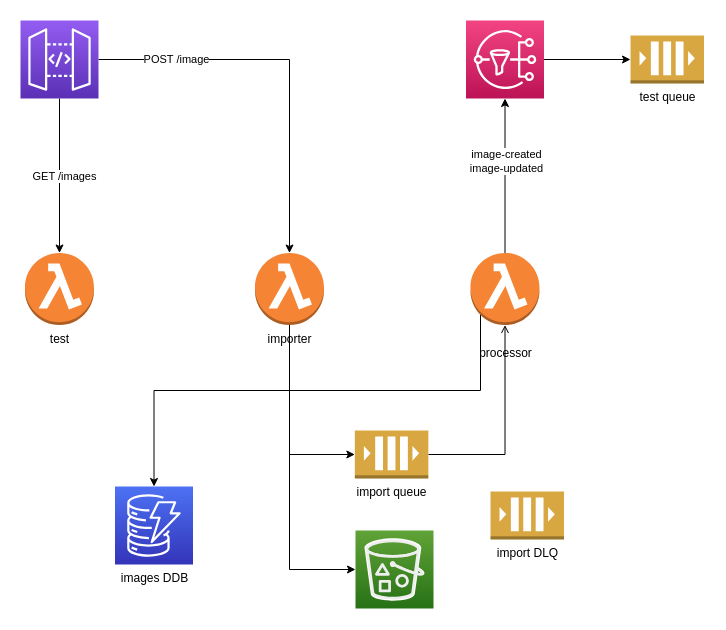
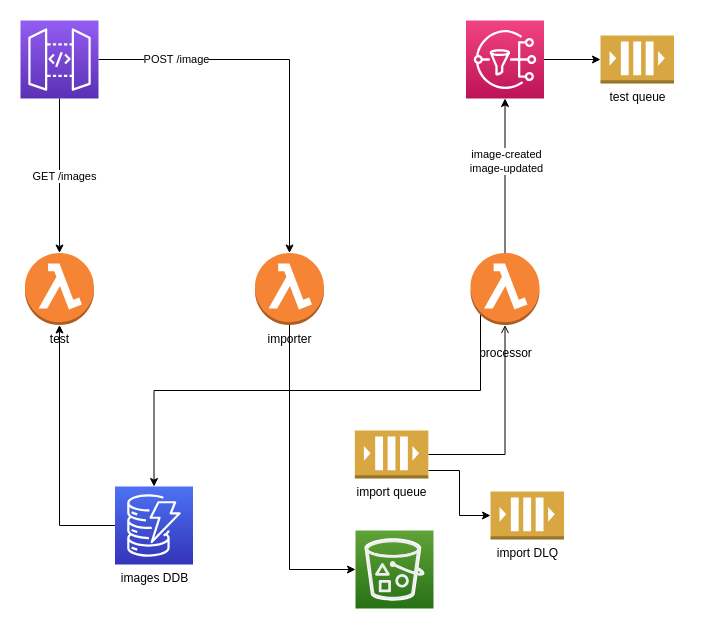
  <mxCell id="0" />
  <mxCell id="1" parent="0" />
  <mxCell id="2" style="edgeStyle=orthogonalEdgeStyle;rounded=0;orthogonalLoop=1;jettySize=auto;html=1;startArrow=none;startFill=0;strokeColor=#000000;" parent="1" source="6" target="10" edge="1"><mxGeometry relative="1" as="geometry" /></mxCell>
  <mxCell id="3" value="&lt;font color=&quot;#000000&quot; style=&quot;background-color: rgb(255 , 255 , 255)&quot;&gt;POST /image&lt;/font&gt;" style="edgeLabel;html=1;align=center;verticalAlign=middle;resizable=0;points=[];" parent="2" vertex="1" connectable="0"><mxGeometry x="-0.637" y="1" relative="1" as="geometry"><mxPoint x="7" as="offset" /></mxGeometry></mxCell>
  <mxCell id="4" style="edgeStyle=orthogonalEdgeStyle;rounded=0;orthogonalLoop=1;jettySize=auto;html=1;strokeColor=#000000;" parent="1" source="6" target="22" edge="1"><mxGeometry relative="1" as="geometry" /></mxCell>
  <mxCell id="5" value="&lt;font color=&quot;#000000&quot; style=&quot;background-color: rgb(255 , 255 , 255)&quot;&gt;GET /images&lt;/font&gt;" style="edgeLabel;html=1;align=center;verticalAlign=middle;resizable=0;points=[];" parent="4" vertex="1" connectable="0"><mxGeometry x="-0.003" y="4" relative="1" as="geometry"><mxPoint as="offset" /></mxGeometry></mxCell>
  <mxCell id="6" value="" style="points=[[0,0,0],[0.25,0,0],[0.5,0,0],[0.75,0,0],[1,0,0],[0,1,0],[0.25,1,0],[0.5,1,0],[0.75,1,0],[1,1,0],[0,0.25,0],[0,0.5,0],[0,0.75,0],[1,0.25,0],[1,0.5,0],[1,0.75,0]];outlineConnect=0;fontColor=#232F3E;gradientColor=#945DF2;gradientDirection=north;fillColor=#5A30B5;strokeColor=#ffffff;dashed=0;verticalLabelPosition=bottom;verticalAlign=top;align=center;html=1;fontSize=12;fontStyle=0;aspect=fixed;shape=mxgraph.aws4.resourceIcon;resIcon=mxgraph.aws4.api_gateway;" parent="1" vertex="1"><mxGeometry x="20" y="20" width="78" height="78" as="geometry" /></mxCell>
- <mxCell id="7" style="edgeStyle=orthogonalEdgeStyle;rounded=0;orthogonalLoop=1;jettySize=auto;html=1;entryX=0;entryY=0.5;entryDx=0;entryDy=0;entryPerimeter=0;strokeColor=#000000;" parent="1" source="10" target="20" edge="1"><mxGeometry relative="1" as="geometry"><Array as="points"><mxPoint x="288.5" y="454" /></Array><mxPoint x="154.5" y="450" as="targetPoint" /></mxGeometry></mxCell>
  <mxCell id="8" style="edgeStyle=orthogonalEdgeStyle;rounded=0;orthogonalLoop=1;jettySize=auto;html=1;entryX=0;entryY=0.5;entryDx=0;entryDy=0;entryPerimeter=0;strokeColor=#000000;" parent="1" source="10" target="17" edge="1"><mxGeometry relative="1" as="geometry"><Array as="points"><mxPoint x="288.5" y="569" /></Array></mxGeometry></mxCell>
  <mxCell id="9" style="edgeStyle=orthogonalEdgeStyle;rounded=0;orthogonalLoop=1;jettySize=auto;html=1;exitX=0.145;exitY=0.855;exitDx=0;exitDy=0;exitPerimeter=0;entryX=0.5;entryY=0;entryDx=0;entryDy=0;entryPerimeter=0;strokeColor=#000000;" parent="1" source="15" target="23" edge="1"><mxGeometry relative="1" as="geometry"><Array as="points"><mxPoint x="480" y="390" /><mxPoint x="154" y="390" /></Array><mxPoint x="334.5" y="370" as="sourcePoint" /><mxPoint x="204.5" y="430" as="targetPoint" /></mxGeometry></mxCell>
  <mxCell id="10" value="&lt;font color=&quot;#000000&quot;&gt;importer&lt;/font&gt;" style="outlineConnect=0;dashed=0;verticalLabelPosition=bottom;verticalAlign=top;align=center;html=1;shape=mxgraph.aws3.lambda_function;fillColor=#F58534;gradientColor=none;" parent="1" vertex="1"><mxGeometry x="254.5" y="252.5" width="69" height="72" as="geometry" /></mxCell>
  <mxCell id="11" style="edgeStyle=orthogonalEdgeStyle;rounded=0;orthogonalLoop=1;jettySize=auto;html=1;entryX=0;entryY=0.5;entryDx=0;entryDy=0;entryPerimeter=0;strokeColor=#000000;" parent="1" source="12" target="24" edge="1"><mxGeometry relative="1" as="geometry" /></mxCell>
  <mxCell id="12" value="" style="points=[[0,0,0],[0.25,0,0],[0.5,0,0],[0.75,0,0],[1,0,0],[0,1,0],[0.25,1,0],[0.5,1,0],[0.75,1,0],[1,1,0],[0,0.25,0],[0,0.5,0],[0,0.75,0],[1,0.25,0],[1,0.5,0],[1,0.75,0]];outlineConnect=0;fontColor=#232F3E;gradientColor=#F34482;gradientDirection=north;fillColor=#BC1356;strokeColor=#ffffff;dashed=0;verticalLabelPosition=bottom;verticalAlign=top;align=center;html=1;fontSize=12;fontStyle=0;aspect=fixed;shape=mxgraph.aws4.resourceIcon;resIcon=mxgraph.aws4.sns;" parent="1" vertex="1"><mxGeometry x="465.5" y="20" width="78" height="78" as="geometry" /></mxCell>
  <mxCell id="13" style="edgeStyle=orthogonalEdgeStyle;rounded=0;orthogonalLoop=1;jettySize=auto;html=1;entryX=0.5;entryY=1;entryDx=0;entryDy=0;entryPerimeter=0;startArrow=none;startFill=0;strokeColor=#000000;" parent="1" source="15" target="12" edge="1"><mxGeometry relative="1" as="geometry" /></mxCell>
  <mxCell id="14" value="&lt;font color=&quot;#000000&quot; style=&quot;background-color: rgb(255 , 255 , 255)&quot;&gt;image-created&lt;br&gt;image-updated&lt;/font&gt;" style="edgeLabel;html=1;align=center;verticalAlign=middle;resizable=0;points=[];" parent="13" vertex="1" connectable="0"><mxGeometry x="0.197" relative="1" as="geometry"><mxPoint x="1" as="offset" /></mxGeometry></mxCell>
  <mxCell id="15" value="&lt;font color=&quot;#000000&quot;&gt;&lt;br&gt;processor&lt;/font&gt;" style="outlineConnect=0;dashed=0;verticalLabelPosition=bottom;verticalAlign=top;align=center;html=1;shape=mxgraph.aws3.lambda_function;fillColor=#F58534;gradientColor=none;" parent="1" vertex="1"><mxGeometry x="470" y="252.5" width="69" height="72" as="geometry" /></mxCell>
  <mxCell id="16" style="edgeStyle=orthogonalEdgeStyle;rounded=0;orthogonalLoop=1;jettySize=auto;html=1;entryX=0.5;entryY=1;entryDx=0;entryDy=0;entryPerimeter=0;exitX=1;exitY=0.5;exitDx=0;exitDy=0;exitPerimeter=0;strokeColor=#000000;endArrow=open;" parent="1" source="20" target="15" edge="1"><mxGeometry relative="1" as="geometry"><mxPoint x="459" y="450" as="sourcePoint" /></mxGeometry></mxCell>
  <mxCell id="17" value="" style="points=[[0,0,0],[0.25,0,0],[0.5,0,0],[0.75,0,0],[1,0,0],[0,1,0],[0.25,1,0],[0.5,1,0],[0.75,1,0],[1,1,0],[0,0.25,0],[0,0.5,0],[0,0.75,0],[1,0.25,0],[1,0.5,0],[1,0.75,0]];outlineConnect=0;fontColor=#232F3E;gradientColor=#60A337;gradientDirection=north;fillColor=#277116;strokeColor=#ffffff;dashed=0;verticalLabelPosition=bottom;verticalAlign=top;align=center;html=1;fontSize=12;fontStyle=0;aspect=fixed;shape=mxgraph.aws4.resourceIcon;resIcon=mxgraph.aws4.s3;" parent="1" vertex="1"><mxGeometry x="355" y="530" width="78" height="78" as="geometry" /></mxCell>
  <mxCell id="18" value="" style="outlineConnect=0;strokeColor=#36393d;dashed=0;verticalLabelPosition=bottom;verticalAlign=top;align=center;html=1;fontSize=12;fontStyle=0;aspect=fixed;pointerEvents=1;shape=mxgraph.aws4.bucket_with_objects;fillColor=#eeeeee;" parent="1" vertex="1"><mxGeometry x="365.16" y="539" width="57.69" height="60" as="geometry" /></mxCell>
+ <mxCell id="19" style="edgeStyle=orthogonalEdgeStyle;rounded=0;orthogonalLoop=1;jettySize=auto;html=1;entryX=0;entryY=0.5;entryDx=0;entryDy=0;entryPerimeter=0;strokeColor=#000000;" edge="1" parent="1" source="20" target="25"><mxGeometry relative="1" as="geometry"><Array as="points"><mxPoint x="459" y="470" /><mxPoint x="459" y="515" /></Array></mxGeometry></mxCell>
  <mxCell id="20" value="&lt;font color=&quot;#000000&quot;&gt;import queue&lt;/font&gt;" style="outlineConnect=0;dashed=0;verticalLabelPosition=bottom;verticalAlign=top;align=center;html=1;shape=mxgraph.aws3.queue;fillColor=#D9A741;gradientColor=none;" parent="1" vertex="1"><mxGeometry x="354.34" y="430" width="73.5" height="48" as="geometry" /></mxCell>
+ <mxCell id="21" style="edgeStyle=orthogonalEdgeStyle;rounded=0;orthogonalLoop=1;jettySize=auto;html=1;entryX=0;entryY=0.5;entryDx=0;entryDy=0;entryPerimeter=0;startArrow=classic;startFill=1;endArrow=none;endFill=0;strokeColor=#000000;" parent="1" source="22" target="23" edge="1"><mxGeometry relative="1" as="geometry"><Array as="points"><mxPoint x="58.5" y="525" /></Array></mxGeometry></mxCell>
  <mxCell id="22" value="&lt;font color=&quot;#000000&quot;&gt;test&lt;/font&gt;" style="outlineConnect=0;dashed=0;verticalLabelPosition=bottom;verticalAlign=top;align=center;html=1;shape=mxgraph.aws3.lambda_function;fillColor=#F58534;gradientColor=none;" parent="1" vertex="1"><mxGeometry x="24.5" y="252.5" width="69" height="72" as="geometry" /></mxCell>
  <mxCell id="23" value="&lt;font color=&quot;#000000&quot;&gt;images DDB&lt;/font&gt;" style="points=[[0,0,0],[0.25,0,0],[0.5,0,0],[0.75,0,0],[1,0,0],[0,1,0],[0.25,1,0],[0.5,1,0],[0.75,1,0],[1,1,0],[0,0.25,0],[0,0.5,0],[0,0.75,0],[1,0.25,0],[1,0.5,0],[1,0.75,0]];outlineConnect=0;fontColor=#232F3E;gradientColor=#4D72F3;gradientDirection=north;fillColor=#3334B9;strokeColor=#ffffff;dashed=0;verticalLabelPosition=bottom;verticalAlign=top;align=center;html=1;fontSize=12;fontStyle=0;aspect=fixed;shape=mxgraph.aws4.resourceIcon;resIcon=mxgraph.aws4.dynamodb;" parent="1" vertex="1"><mxGeometry x="114.5" y="486" width="78" height="78" as="geometry" /></mxCell>
- <mxCell id="24" value="&lt;font color=&quot;#000000&quot;&gt;test queue&lt;/font&gt;" style="outlineConnect=0;dashed=0;verticalLabelPosition=bottom;verticalAlign=top;align=center;html=1;shape=mxgraph.aws3.queue;fillColor=#D9A741;gradientColor=none;" parent="1" vertex="1"><mxGeometry x="630" y="35" width="73.5" height="48" as="geometry" /></mxCell>
+ <mxCell id="24" value="&lt;font color=&quot;#000000&quot;&gt;test queue&lt;/font&gt;" style="outlineConnect=0;dashed=0;verticalLabelPosition=bottom;verticalAlign=top;align=center;html=1;shape=mxgraph.aws3.queue;fillColor=#D9A741;gradientColor=none;" parent="1" vertex="1"><mxGeometry x="600" y="35" width="73.5" height="48" as="geometry" /></mxCell>
  <mxCell id="25" value="&lt;font color=&quot;#000000&quot;&gt;import DLQ&lt;/font&gt;" style="outlineConnect=0;dashed=0;verticalLabelPosition=bottom;verticalAlign=top;align=center;html=1;shape=mxgraph.aws3.queue;fillColor=#D9A741;gradientColor=none;" vertex="1" parent="1"><mxGeometry x="490" y="491" width="73.5" height="48" as="geometry" /></mxCell>
